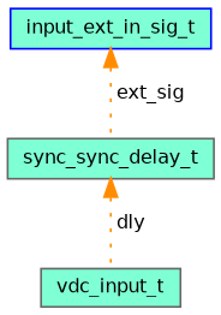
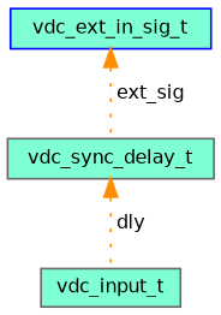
  digraph {
    node [color=gray40 fillcolor=aquamarine fontname=Helvetica fontsize=10 shape=record style=filled]
    edge [color=darkorange dir=back fontname=Helvetica fontsize=10 labelfontname=Helvetica labelfontsize=10 style=dotted]
    n1 [fontcolor=black height=0.2 label=vdc_input_t width=0.4]
-   n2 [height=0.2 label=sync_sync_delay_t width=0.4]
-   n3 [color=blue height=0.2 label=input_ext_in_sig_t width=0.4]
+   n2 [height=0.2 label=vdc_sync_delay_t width=0.4]
+   n3 [color=blue height=0.2 label=vdc_ext_in_sig_t width=0.4]
    n2 -> n1 [label=" dly"]
    n3 -> n2 [label=" ext_sig"]
  }
